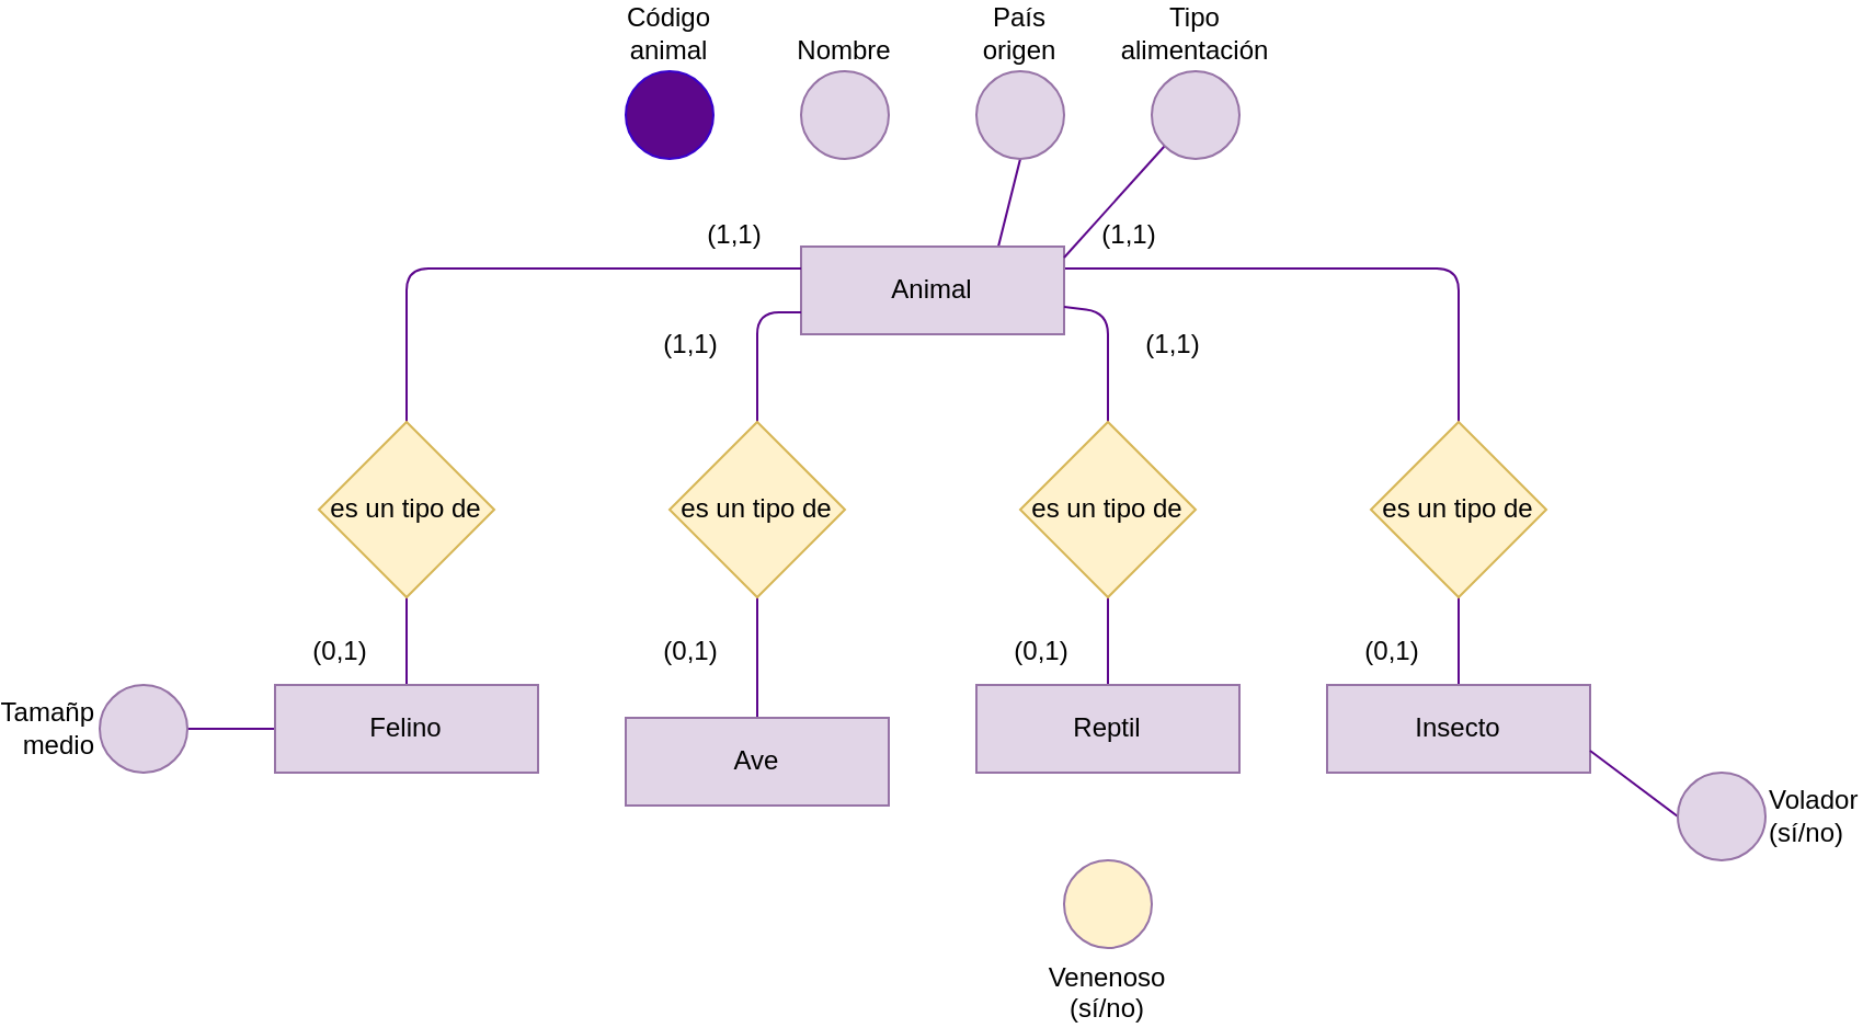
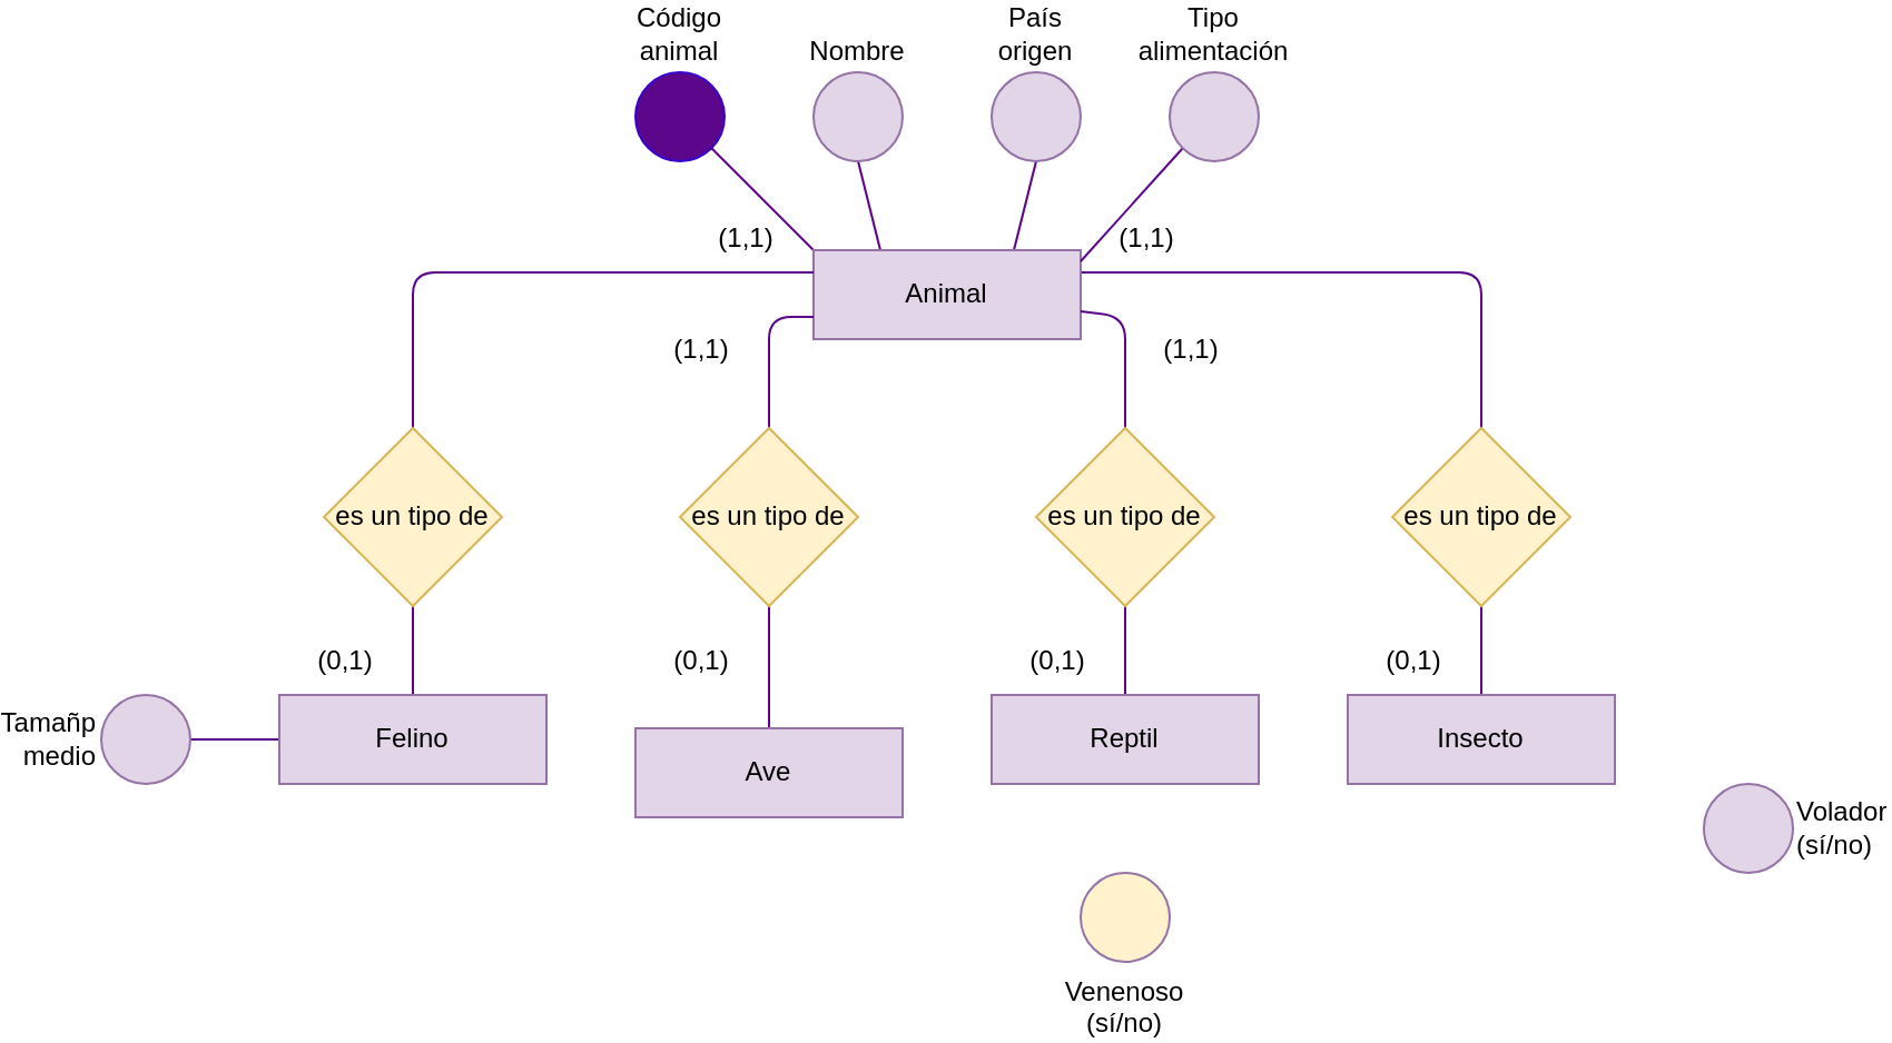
  <mxCell id="0" />
  <mxCell id="1" parent="0" />
+ <mxCell id="2" style="edgeStyle=none;html=1;entryX=1;entryY=1;entryDx=0;entryDy=0;strokeColor=#5C068C;endArrow=none;endFill=0;exitX=0;exitY=0;exitDx=0;exitDy=0;" parent="1" source="9" target="5" edge="1"><mxGeometry relative="1" as="geometry"><mxPoint x="370" y="100" as="sourcePoint" /></mxGeometry></mxCell>
+ <mxCell id="3" style="edgeStyle=none;html=1;exitX=0.25;exitY=0;exitDx=0;exitDy=0;entryX=0.5;entryY=1;entryDx=0;entryDy=0;strokeColor=#5C068C;endArrow=none;endFill=0;" parent="1" source="9" target="6" edge="1"><mxGeometry relative="1" as="geometry"><mxPoint x="400" y="100" as="sourcePoint" /></mxGeometry></mxCell>
  <mxCell id="4" style="edgeStyle=none;html=1;entryX=0.5;entryY=1;entryDx=0;entryDy=0;strokeColor=#5C068C;endArrow=none;endFill=0;" parent="1" target="7" edge="1"><mxGeometry relative="1" as="geometry"><mxPoint x="430" y="100" as="sourcePoint" /><mxPoint x="480" y="60" as="targetPoint" /></mxGeometry></mxCell>
  <mxCell id="5" value="Código animal" style="ellipse;whiteSpace=wrap;html=1;aspect=fixed;fillColor=#5C068C;fontColor=#000000;strokeColor=#3700CC;verticalAlign=bottom;labelPosition=center;verticalLabelPosition=top;align=center;" parent="1" vertex="1"><mxGeometry x="260" y="20" width="40" height="40" as="geometry" /></mxCell>
  <mxCell id="6" value="Nombre" style="ellipse;whiteSpace=wrap;html=1;aspect=fixed;fillColor=#e1d5e7;strokeColor=#9673a6;verticalAlign=bottom;labelPosition=center;verticalLabelPosition=top;align=center;" parent="1" vertex="1"><mxGeometry y="20" width="40" height="40" as="geometry" x="340" /></mxCell>
  <mxCell id="7" value="País origen" style="ellipse;whiteSpace=wrap;html=1;aspect=fixed;fillColor=#e1d5e7;strokeColor=#9673a6;verticalAlign=bottom;labelPosition=center;verticalLabelPosition=top;align=center;" parent="1" vertex="1"><mxGeometry x="420" y="20" width="40" height="40" as="geometry" /></mxCell>
  <mxCell id="8" style="edgeStyle=none;html=1;exitX=1;exitY=0.25;exitDx=0;exitDy=0;entryX=0.5;entryY=0;entryDx=0;entryDy=0;strokeColor=#5C068C;endArrow=none;endFill=0;" edge="1" parent="1" source="9" target="19"><mxGeometry relative="1" as="geometry"><Array as="points"><mxPoint x="640" y="110" /></Array></mxGeometry></mxCell>
  <mxCell id="9" value="Animal" style="rounded=0;whiteSpace=wrap;html=1;fillColor=#e1d5e7;strokeColor=#9673a6;" parent="1" vertex="1"><mxGeometry y="100" width="120" height="40" as="geometry" x="340" /></mxCell>
  <mxCell id="10" style="edgeStyle=none;html=1;exitX=0.5;exitY=0;exitDx=0;exitDy=0;entryX=0;entryY=0.75;entryDx=0;entryDy=0;strokeColor=#5C068C;endArrow=none;endFill=0;" edge="1" parent="1" source="12" target="9"><mxGeometry relative="1" as="geometry"><Array as="points"><mxPoint x="320" y="130" /></Array></mxGeometry></mxCell>
  <mxCell id="11" style="edgeStyle=none;html=1;exitX=0.5;exitY=1;exitDx=0;exitDy=0;entryX=0.5;entryY=0;entryDx=0;entryDy=0;strokeColor=#5C068C;endArrow=none;endFill=0;" edge="1" parent="1" source="12" target="23"><mxGeometry relative="1" as="geometry" /></mxCell>
  <mxCell id="12" value="es un tipo de" style="rhombus;whiteSpace=wrap;html=1;fillColor=#fff2cc;strokeColor=#d6b656;" parent="1" vertex="1"><mxGeometry x="280" y="180" width="80" height="80" as="geometry" /></mxCell>
  <mxCell id="13" style="edgeStyle=none;html=1;exitX=0;exitY=1;exitDx=0;exitDy=0;entryX=0;entryY=0.5;entryDx=0;entryDy=0;strokeColor=#5C068C;endArrow=none;endFill=0;" edge="1" parent="1" source="14"><mxGeometry relative="1" as="geometry"><mxPoint x="460" y="105" as="targetPoint" /></mxGeometry></mxCell>
  <mxCell id="14" value="Tipo alimentación" style="ellipse;whiteSpace=wrap;html=1;aspect=fixed;fillColor=#e1d5e7;strokeColor=#9673a6;verticalAlign=bottom;labelPosition=center;verticalLabelPosition=top;align=center;" vertex="1" parent="1"><mxGeometry x="500" y="20" width="40" height="40" as="geometry" /></mxCell>
  <mxCell id="15" style="edgeStyle=none;html=1;exitX=0.5;exitY=1;exitDx=0;exitDy=0;entryX=0.5;entryY=0;entryDx=0;entryDy=0;strokeColor=#5C068C;endArrow=none;endFill=0;" edge="1" parent="1" source="17" target="24"><mxGeometry relative="1" as="geometry" /></mxCell>
  <mxCell id="16" style="edgeStyle=none;html=1;exitX=0.5;exitY=0;exitDx=0;exitDy=0;entryX=0;entryY=0.25;entryDx=0;entryDy=0;strokeColor=#5C068C;endArrow=none;endFill=0;" edge="1" parent="1" source="17"><mxGeometry relative="1" as="geometry"><mxPoint x="460" y="127.5" as="targetPoint" /><Array as="points"><mxPoint x="480" y="130" /></Array></mxGeometry></mxCell>
  <mxCell id="17" value="es un tipo de" style="rhombus;whiteSpace=wrap;html=1;fillColor=#fff2cc;strokeColor=#d6b656;" vertex="1" parent="1"><mxGeometry x="440" y="180" width="80" height="80" as="geometry" /></mxCell>
  <mxCell id="18" style="edgeStyle=none;html=1;exitX=0.5;exitY=1;exitDx=0;exitDy=0;entryX=0.5;entryY=0;entryDx=0;entryDy=0;strokeColor=#5C068C;endArrow=none;endFill=0;" edge="1" parent="1" source="19" target="25"><mxGeometry relative="1" as="geometry" /></mxCell>
  <mxCell id="19" value="es un tipo de" style="rhombus;whiteSpace=wrap;html=1;fillColor=#fff2cc;strokeColor=#d6b656;" vertex="1" parent="1"><mxGeometry x="600" y="180" width="80" height="80" as="geometry" /></mxCell>
  <mxCell id="20" style="edgeStyle=none;html=1;exitX=0.5;exitY=0;exitDx=0;exitDy=0;entryX=0;entryY=0.25;entryDx=0;entryDy=0;strokeColor=#5C068C;endArrow=none;endFill=0;" edge="1" parent="1" source="22" target="9"><mxGeometry relative="1" as="geometry"><Array as="points"><mxPoint x="160" y="110" /></Array></mxGeometry></mxCell>
  <mxCell id="21" style="edgeStyle=none;html=1;exitX=0.5;exitY=1;exitDx=0;exitDy=0;entryX=0.5;entryY=0;entryDx=0;entryDy=0;strokeColor=#5C068C;endArrow=none;endFill=0;" edge="1" parent="1" source="22" target="27"><mxGeometry relative="1" as="geometry" /></mxCell>
  <mxCell id="22" value="es un tipo de" style="rhombus;whiteSpace=wrap;html=1;fillColor=#fff2cc;strokeColor=#d6b656;" vertex="1" parent="1"><mxGeometry x="120" y="180" width="80" height="80" as="geometry" /></mxCell>
  <mxCell id="23" value="Ave" style="rounded=0;whiteSpace=wrap;html=1;fillColor=#e1d5e7;strokeColor=#9673a6;" vertex="1" parent="1"><mxGeometry x="260" y="315" width="120" height="40" as="geometry" /></mxCell>
  <mxCell id="24" value="Reptil" style="rounded=0;whiteSpace=wrap;html=1;fillColor=#e1d5e7;strokeColor=#9673a6;" vertex="1" parent="1"><mxGeometry x="420" y="300" width="120" height="40" as="geometry" /></mxCell>
  <mxCell id="25" value="Insecto" style="rounded=0;whiteSpace=wrap;html=1;fillColor=#e1d5e7;strokeColor=#9673a6;" vertex="1" parent="1"><mxGeometry x="580" y="300" width="120" height="40" as="geometry" /></mxCell>
  <mxCell id="26" style="edgeStyle=none;html=1;exitX=0;exitY=0.5;exitDx=0;exitDy=0;entryX=1;entryY=0.5;entryDx=0;entryDy=0;strokeColor=#5C068C;endArrow=none;endFill=0;" edge="1" parent="1" source="27" target="31"><mxGeometry relative="1" as="geometry" /></mxCell>
  <mxCell id="27" value="Felino" style="rounded=0;whiteSpace=wrap;html=1;fillColor=#e1d5e7;strokeColor=#9673a6;" vertex="1" parent="1"><mxGeometry x="100" y="300" width="120" height="40" as="geometry" /></mxCell>
- <mxCell id="28" style="edgeStyle=none;html=1;exitX=0;exitY=0.5;exitDx=0;exitDy=0;entryX=1;entryY=0.75;entryDx=0;entryDy=0;strokeColor=#5C068C;endArrow=none;endFill=0;" edge="1" parent="1" source="29" target="25"><mxGeometry relative="1" as="geometry" /></mxCell>
  <mxCell id="29" value="Volador (sí/no)" style="ellipse;whiteSpace=wrap;html=1;aspect=fixed;fillColor=#e1d5e7;strokeColor=#9673a6;verticalAlign=middle;labelPosition=right;verticalLabelPosition=middle;align=left;" vertex="1" parent="1"><mxGeometry x="740" y="340" width="40" height="40" as="geometry" /></mxCell>
  <mxCell id="30" value="Venenoso (sí/no)" style="ellipse;whiteSpace=wrap;html=1;aspect=fixed;fillColor=#fff2cc;strokeColor=#9673a6;verticalAlign=top;labelPosition=center;verticalLabelPosition=bottom;align=center;" vertex="1" parent="1"><mxGeometry x="460" y="380" width="40" height="40" as="geometry" /></mxCell>
  <mxCell id="31" value="Tamañp medio" style="ellipse;whiteSpace=wrap;html=1;aspect=fixed;fillColor=#e1d5e7;strokeColor=#9673a6;verticalAlign=middle;labelPosition=left;verticalLabelPosition=middle;align=right;" vertex="1" parent="1"><mxGeometry x="20" y="300" width="40" height="40" as="geometry" /></mxCell>
  <mxCell id="32" value="(1,1)" style="text;html=1;strokeColor=none;fillColor=none;align=center;verticalAlign=middle;whiteSpace=wrap;rounded=0;" vertex="1" parent="1"><mxGeometry x="280" y="80" width="60" height="30" as="geometry" /></mxCell>
  <mxCell id="33" value="(0,1)" style="text;html=1;strokeColor=none;fillColor=none;align=center;verticalAlign=middle;whiteSpace=wrap;rounded=0;" vertex="1" parent="1"><mxGeometry x="100" y="270" width="60" height="30" as="geometry" /></mxCell>
  <mxCell id="34" value="(0,1)" style="text;html=1;strokeColor=none;fillColor=none;align=center;verticalAlign=middle;whiteSpace=wrap;rounded=0;" vertex="1" parent="1"><mxGeometry x="260" y="270" width="60" height="30" as="geometry" /></mxCell>
  <mxCell id="35" value="(0,1)" style="text;html=1;strokeColor=none;fillColor=none;align=center;verticalAlign=middle;whiteSpace=wrap;rounded=0;" vertex="1" parent="1"><mxGeometry x="420" y="270" width="60" height="30" as="geometry" /></mxCell>
  <mxCell id="36" value="(0,1)" style="text;html=1;strokeColor=none;fillColor=none;align=center;verticalAlign=middle;whiteSpace=wrap;rounded=0;" vertex="1" parent="1"><mxGeometry x="580" y="270" width="60" height="30" as="geometry" /></mxCell>
  <mxCell id="37" value="(1,1)" style="text;html=1;strokeColor=none;fillColor=none;align=center;verticalAlign=middle;whiteSpace=wrap;rounded=0;" vertex="1" parent="1"><mxGeometry x="260" y="130" width="60" height="30" as="geometry" /></mxCell>
  <mxCell id="38" value="(1,1)" style="text;html=1;strokeColor=none;fillColor=none;align=center;verticalAlign=middle;whiteSpace=wrap;rounded=0;" vertex="1" parent="1"><mxGeometry x="480" y="130" width="60" height="30" as="geometry" /></mxCell>
  <mxCell id="39" value="(1,1)" style="text;html=1;strokeColor=none;fillColor=none;align=center;verticalAlign=middle;whiteSpace=wrap;rounded=0;" vertex="1" parent="1"><mxGeometry x="460" y="80" width="60" height="30" as="geometry" /></mxCell>
